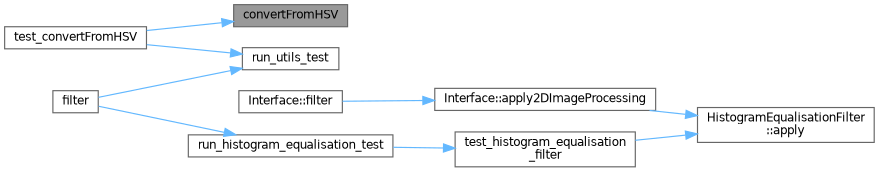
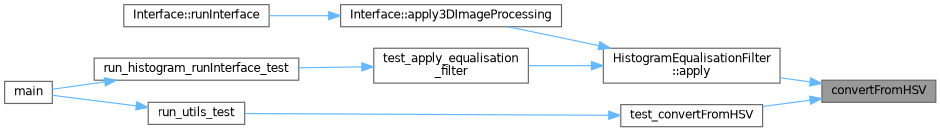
  digraph {
    rankdir=RL
    node [color=grey40 fillcolor=white fontname=Helvetica fontsize=10 shape=box style=filled]
    edge [color=steelblue1 dir=back fontname=Helvetica fontsize=10 labelfontname=Helvetica labelfontsize=10 style=solid]
    n1 [color=gray40 fillcolor=grey60 fontcolor=black height=0.2 label=convertFromHSV width=0.4]
    n2 [height=0.2 label="HistogramEqualisationFilter\l::apply" width=0.4]
    n3 [height=0.2 label=test_convertFromHSV width=0.4]
-   n4 [height=0.2 label="Interface::apply2DImageProcessing" width=0.4]
-   n5 [height=0.2 label="test_histogram_equalisation\l_filter" width=0.4]
+   n4 [height=0.2 label="Interface::apply3DImageProcessing" width=0.4]
+   n5 [height=0.2 label="test_apply_equalisation\l_filter" width=0.4]
    n6 [height=0.2 label=run_utils_test width=0.4]
-   n7 [height=0.2 label="Interface::filter" width=0.4]
-   n8 [height=0.2 label=run_histogram_equalisation_test width=0.4]
-   n9 [height=0.2 label=filter width=0.4]
+   n7 [height=0.2 label="Interface::runInterface" width=0.4]
+   n8 [height=0.2 label=run_histogram_runInterface_test width=0.4]
+   n9 [height=0.2 label=main width=0.4]
+   n1 -> n2
    n1 -> n3
    n2 -> n4
    n2 -> n5
-   n6 -> n3
+   n3 -> n6
    n4 -> n7
    n5 -> n8
    n6 -> n9
    n8 -> n9
  }
